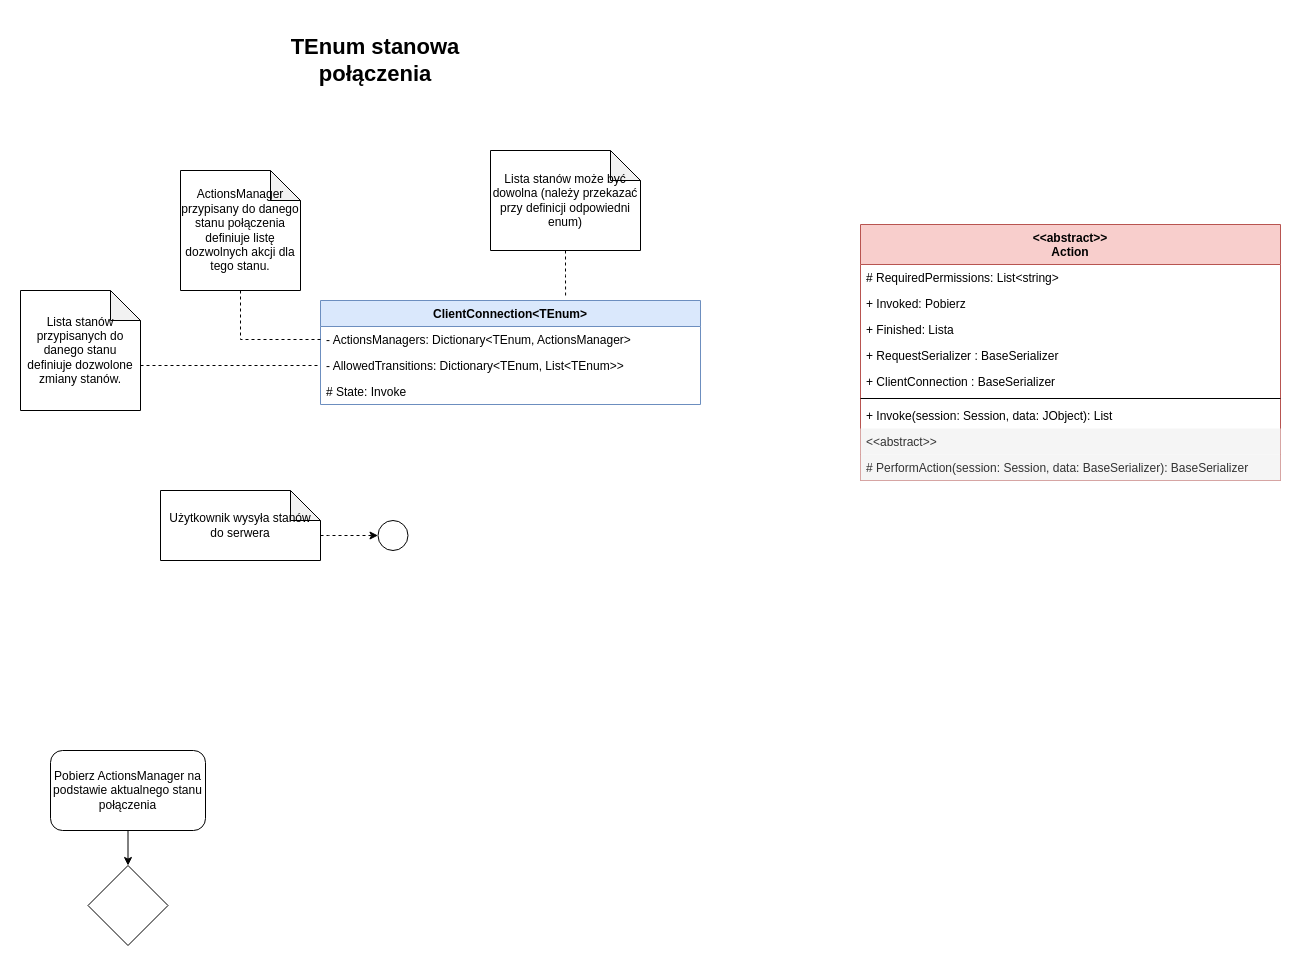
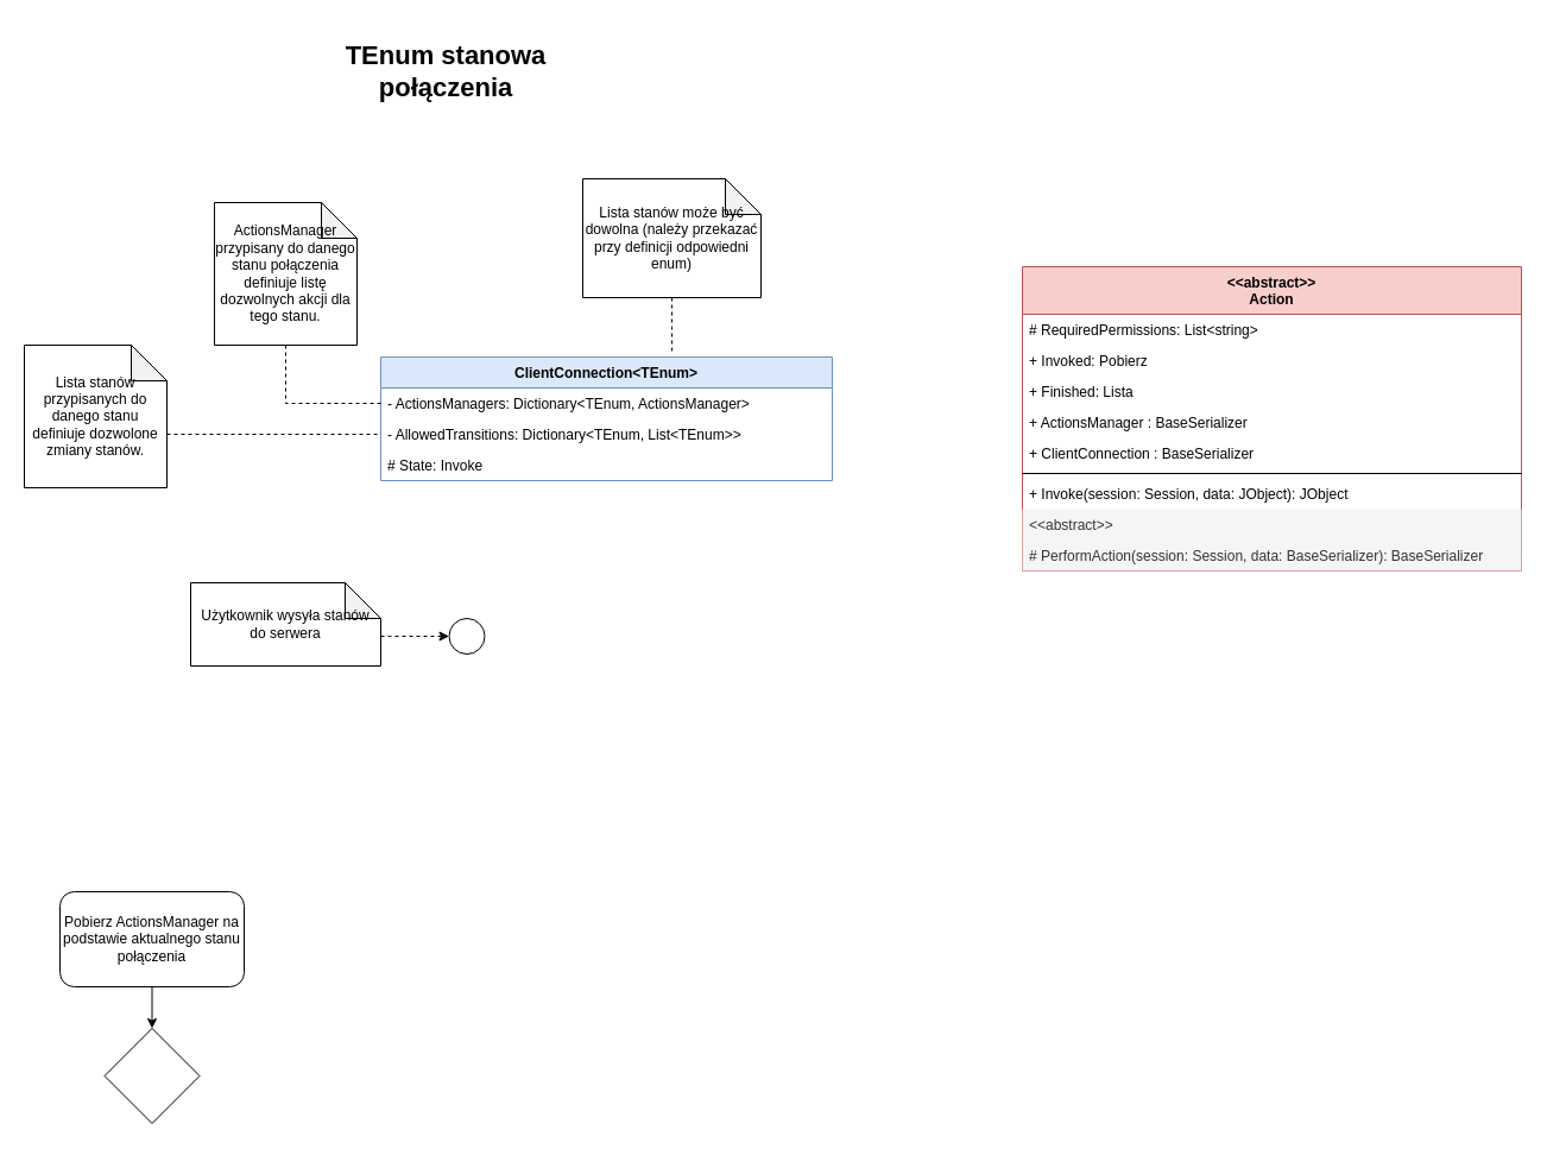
  <mxCell id="0" />
  <mxCell id="1" parent="0" />
  <mxCell id="2" value="&lt;b&gt;&lt;font style=&quot;font-size: 22px&quot;&gt;TEnum stanowa połączenia&lt;/font&gt;&lt;/b&gt;" style="text;html=1;strokeColor=none;fillColor=none;align=center;verticalAlign=middle;whiteSpace=wrap;rounded=0;" vertex="1" parent="1"><mxGeometry x="280" y="20" width="190" height="80" as="geometry" /></mxCell>
  <mxCell id="3" value="ClientConnection&lt;TEnum&gt;" style="swimlane;fontStyle=1;align=center;verticalAlign=top;childLayout=stackLayout;horizontal=1;startSize=26;horizontalStack=0;resizeParent=1;resizeParentMax=0;resizeLast=0;collapsible=1;marginBottom=0;fillColor=#dae8fc;strokeColor=#6c8ebf;" vertex="1" parent="1"><mxGeometry x="320" y="300" width="380" height="104" as="geometry" /></mxCell>
  <mxCell id="4" value="- ActionsManagers: Dictionary&lt;TEnum, ActionsManager&gt;" style="text;strokeColor=none;fillColor=none;align=left;verticalAlign=top;spacingLeft=4;spacingRight=4;overflow=hidden;rotatable=0;points=[[0,0.5],[1,0.5]];portConstraint=eastwest;" vertex="1" parent="3"><mxGeometry y="26" width="380" height="26" as="geometry" /></mxCell>
  <mxCell id="5" value="- AllowedTransitions: Dictionary&lt;TEnum, List&lt;TEnum&gt;&gt;" style="text;strokeColor=none;fillColor=none;align=left;verticalAlign=top;spacingLeft=4;spacingRight=4;overflow=hidden;rotatable=0;points=[[0,0.5],[1,0.5]];portConstraint=eastwest;" vertex="1" parent="3"><mxGeometry y="52" width="380" height="26" as="geometry" /></mxCell>
  <mxCell id="6" value="# State: Invoke" style="text;strokeColor=none;fillColor=none;align=left;verticalAlign=top;spacingLeft=4;spacingRight=4;overflow=hidden;rotatable=0;points=[[0,0.5],[1,0.5]];portConstraint=eastwest;" vertex="1" parent="3"><mxGeometry y="78" width="380" height="26" as="geometry" /></mxCell>
  <mxCell id="7" style="edgeStyle=orthogonalEdgeStyle;rounded=0;orthogonalLoop=1;jettySize=auto;html=1;exitX=0.5;exitY=1;exitDx=0;exitDy=0;exitPerimeter=0;entryX=0;entryY=0.5;entryDx=0;entryDy=0;dashed=1;endArrow=none;endFill=0;" edge="1" parent="1" source="8" target="4"><mxGeometry relative="1" as="geometry" /></mxCell>
  <mxCell id="8" value="ActionsManager przypisany do danego stanu połączenia definiuje listę dozwolnych akcji dla tego stanu." style="shape=note;whiteSpace=wrap;html=1;backgroundOutline=1;darkOpacity=0.05;strokeColor=#000000;" vertex="1" parent="1"><mxGeometry x="180" y="170" width="120" height="120" as="geometry" /></mxCell>
  <mxCell id="9" style="edgeStyle=orthogonalEdgeStyle;rounded=0;orthogonalLoop=1;jettySize=auto;html=1;exitX=0;exitY=0;exitDx=120;exitDy=75;exitPerimeter=0;entryX=0;entryY=0.5;entryDx=0;entryDy=0;dashed=1;endArrow=none;endFill=0;" edge="1" parent="1" source="10" target="5"><mxGeometry relative="1" as="geometry" /></mxCell>
  <mxCell id="10" value="Lista stanów przypisanych do danego stanu definiuje dozwolone zmiany stanów." style="shape=note;whiteSpace=wrap;html=1;backgroundOutline=1;darkOpacity=0.05;strokeColor=#000000;" vertex="1" parent="1"><mxGeometry x="20" y="290" width="120" height="120" as="geometry" /></mxCell>
  <mxCell id="11" style="edgeStyle=orthogonalEdgeStyle;rounded=0;orthogonalLoop=1;jettySize=auto;html=1;exitX=0.5;exitY=1;exitDx=0;exitDy=0;exitPerimeter=0;entryX=0.645;entryY=-0.029;entryDx=0;entryDy=0;entryPerimeter=0;dashed=1;endArrow=none;endFill=0;" edge="1" parent="1" source="12" target="3"><mxGeometry relative="1" as="geometry" /></mxCell>
  <mxCell id="12" value="Lista stanów może być dowolna (należy przekazać przy definicji odpowiedni enum)" style="shape=note;whiteSpace=wrap;html=1;backgroundOutline=1;darkOpacity=0.05;strokeColor=#000000;" vertex="1" parent="1"><mxGeometry x="490" y="150" width="150" height="100" as="geometry" /></mxCell>
  <mxCell id="13" value="" style="ellipse;fillColor=#ffffff;strokeColor=#000000;" vertex="1" parent="1"><mxGeometry x="377.5" y="520" width="30" height="30" as="geometry" /></mxCell>
  <mxCell id="14" value="" style="rhombus;whiteSpace=wrap;html=1;strokeColor=#000000;" vertex="1" parent="1"><mxGeometry x="87.5" y="865" width="80" height="80" as="geometry" /></mxCell>
  <mxCell id="15" style="edgeStyle=orthogonalEdgeStyle;rounded=0;orthogonalLoop=1;jettySize=auto;html=1;exitX=0.5;exitY=1;exitDx=0;exitDy=0;entryX=0.5;entryY=0;entryDx=0;entryDy=0;endArrow=classic;endFill=1;" edge="1" parent="1" source="16" target="14"><mxGeometry relative="1" as="geometry" /></mxCell>
  <mxCell id="16" value="Pobierz ActionsManager na podstawie aktualnego stanu połączenia" style="rounded=1;whiteSpace=wrap;html=1;strokeColor=#000000;" vertex="1" parent="1"><mxGeometry x="50" y="750" width="155" height="80" as="geometry" /></mxCell>
  <mxCell id="17" style="edgeStyle=orthogonalEdgeStyle;rounded=0;orthogonalLoop=1;jettySize=auto;html=1;entryX=0;entryY=0.5;entryDx=0;entryDy=0;dashed=1;endArrow=classic;endFill=1;" edge="1" parent="1" target="13"><mxGeometry relative="1" as="geometry"><mxPoint x="320" y="535" as="sourcePoint" /><Array as="points"><mxPoint x="328" y="535" /></Array></mxGeometry></mxCell>
  <mxCell id="18" value="Użytkownik wysyła stanów do serwera" style="shape=note;whiteSpace=wrap;html=1;backgroundOutline=1;darkOpacity=0.05;strokeColor=#000000;" vertex="1" parent="1"><mxGeometry x="160" y="490" width="160" height="70" as="geometry" /></mxCell>
  <mxCell id="19" value="&lt;&lt;abstract&gt;&gt;&#10;Action" style="swimlane;fontStyle=1;align=center;verticalAlign=top;childLayout=stackLayout;horizontal=1;startSize=40;horizontalStack=0;resizeParent=1;resizeParentMax=0;resizeLast=0;collapsible=1;marginBottom=0;strokeColor=#b85450;fillColor=#f8cecc;" vertex="1" parent="1"><mxGeometry x="860" y="224" width="420" height="256" as="geometry" /></mxCell>
  <mxCell id="20" value="# RequiredPermissions: List&lt;string&gt;" style="text;strokeColor=none;fillColor=none;align=left;verticalAlign=top;spacingLeft=4;spacingRight=4;overflow=hidden;rotatable=0;points=[[0,0.5],[1,0.5]];portConstraint=eastwest;" vertex="1" parent="19"><mxGeometry y="40" width="420" height="26" as="geometry" /></mxCell>
  <mxCell id="21" value="+ Invoked: Pobierz" style="text;strokeColor=none;fillColor=none;align=left;verticalAlign=top;spacingLeft=4;spacingRight=4;overflow=hidden;rotatable=0;points=[[0,0.5],[1,0.5]];portConstraint=eastwest;" vertex="1" parent="19"><mxGeometry y="66" width="420" height="26" as="geometry" /></mxCell>
  <mxCell id="22" value="+ Finished: Lista" style="text;strokeColor=none;fillColor=none;align=left;verticalAlign=top;spacingLeft=4;spacingRight=4;overflow=hidden;rotatable=0;points=[[0,0.5],[1,0.5]];portConstraint=eastwest;" vertex="1" parent="19"><mxGeometry y="92" width="420" height="26" as="geometry" /></mxCell>
- <mxCell id="23" value="+ RequestSerializer : BaseSerializer" style="text;strokeColor=none;fillColor=none;align=left;verticalAlign=top;spacingLeft=4;spacingRight=4;overflow=hidden;rotatable=0;points=[[0,0.5],[1,0.5]];portConstraint=eastwest;" vertex="1" parent="19"><mxGeometry y="118" width="420" height="26" as="geometry" /></mxCell>
+ <mxCell id="23" value="+ ActionsManager : BaseSerializer" style="text;strokeColor=none;fillColor=none;align=left;verticalAlign=top;spacingLeft=4;spacingRight=4;overflow=hidden;rotatable=0;points=[[0,0.5],[1,0.5]];portConstraint=eastwest;" vertex="1" parent="19"><mxGeometry y="118" width="420" height="26" as="geometry" /></mxCell>
  <mxCell id="24" value="+ ClientConnection : BaseSerializer" style="text;strokeColor=none;fillColor=none;align=left;verticalAlign=top;spacingLeft=4;spacingRight=4;overflow=hidden;rotatable=0;points=[[0,0.5],[1,0.5]];portConstraint=eastwest;" vertex="1" parent="19"><mxGeometry y="144" width="420" height="26" as="geometry" /></mxCell>
  <mxCell id="25" value="" style="line;strokeWidth=1;fillColor=none;align=left;verticalAlign=middle;spacingTop=-1;spacingLeft=3;spacingRight=3;rotatable=0;labelPosition=right;points=[];portConstraint=eastwest;" vertex="1" parent="19"><mxGeometry y="170" width="420" height="8" as="geometry" /></mxCell>
- <mxCell id="26" value="+ Invoke(session: Session, data: JObject): List" style="text;strokeColor=none;fillColor=none;align=left;verticalAlign=top;spacingLeft=4;spacingRight=4;overflow=hidden;rotatable=0;points=[[0,0.5],[1,0.5]];portConstraint=eastwest;" vertex="1" parent="19"><mxGeometry y="178" width="420" height="26" as="geometry" /></mxCell>
+ <mxCell id="26" value="+ Invoke(session: Session, data: JObject): JObject" style="text;strokeColor=none;fillColor=none;align=left;verticalAlign=top;spacingLeft=4;spacingRight=4;overflow=hidden;rotatable=0;points=[[0,0.5],[1,0.5]];portConstraint=eastwest;" vertex="1" parent="19"><mxGeometry y="178" width="420" height="26" as="geometry" /></mxCell>
  <mxCell id="27" value="&lt;&lt;abstract&gt;&gt;" style="text;align=left;verticalAlign=top;spacingLeft=4;spacingRight=4;overflow=hidden;rotatable=0;points=[[0,0.5],[1,0.5]];portConstraint=eastwest;fillColor=#f5f5f5;fontColor=#333333;" vertex="1" parent="19"><mxGeometry y="204" width="420" height="26" as="geometry" /></mxCell>
  <mxCell id="28" value="# PerformAction(session: Session, data: BaseSerializer): BaseSerializer" style="text;fillColor=#f5f5f5;align=left;verticalAlign=top;spacingLeft=4;spacingRight=4;overflow=hidden;rotatable=0;points=[[0,0.5],[1,0.5]];portConstraint=eastwest;fontColor=#333333;" vertex="1" parent="19"><mxGeometry y="230" width="420" height="26" as="geometry" /></mxCell>
